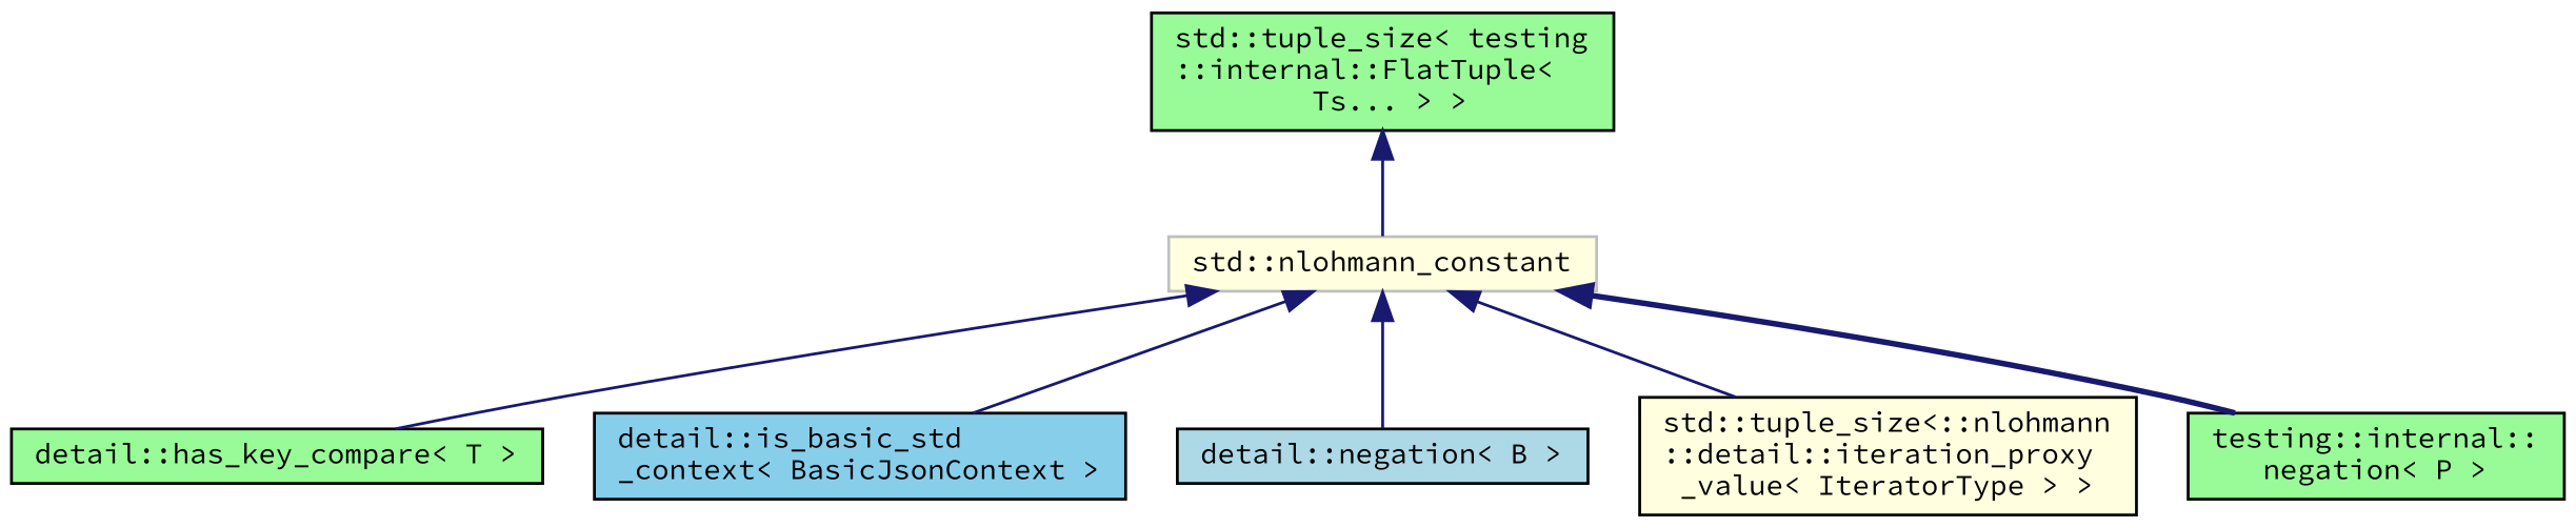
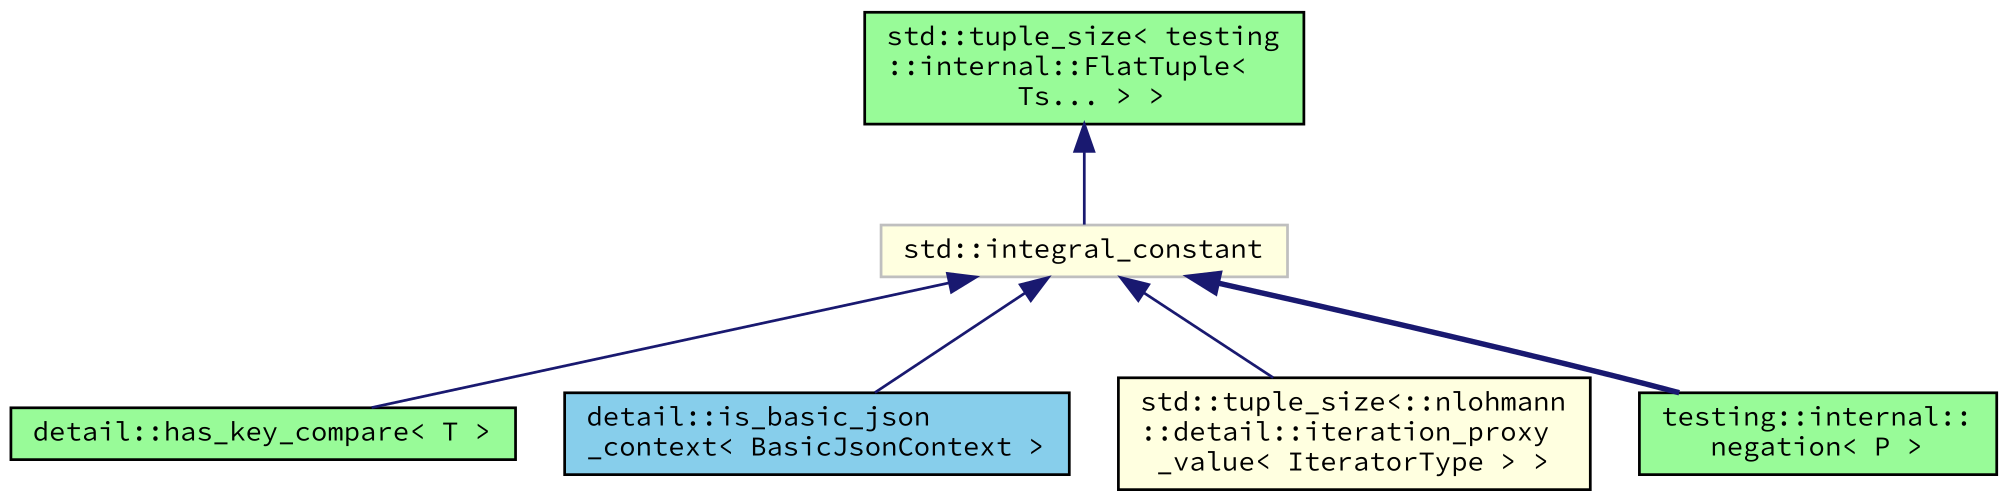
  digraph {
    fontname="Source Code Pro"
    rankdir=TB
    node [color=black fillcolor=palegreen fontname="Source Code Pro" fontsize=10 shape=record style=filled]
    edge [color=midnightblue dir=back fontname="Source Code Pro" fontsize=10 labelfontname=Helvetica labelfontsize=10 style=solid]
-   n1 [color=grey75 fillcolor=lightyellow height=0.2 label="std::nlohmann_constant" width=0.4]
+   n1 [color=grey75 fillcolor=lightyellow height=0.2 label="std::integral_constant" width=0.4]
    n2 [height=0.2 label="detail::has_key_compare\< T \>" width=0.4]
-   n3 [fillcolor=skyblue height=0.2 label="detail::is_basic_std\l_context\< BasicJsonContext \>" width=0.4]
-   n4 [fillcolor=lightblue height=0.2 label="detail::negation\< B \>" width=0.4]
+   n3 [fillcolor=skyblue height=0.2 label="detail::is_basic_json\l_context\< BasicJsonContext \>" width=0.4]
    n5 [fillcolor=lightyellow height=0.2 label="std::tuple_size\<::nlohmann\l::detail::iteration_proxy\l_value\< IteratorType \> \>" width=0.4]
    n6 [height=0.2 label="testing::internal::\lnegation\< P \>" width=0.4]
    n7 [height=0.2 label="std::tuple_size\< testing\l::internal::FlatTuple\<\l Ts... \> \>" width=0.4]
    n1 -> n2
    n1 -> n3
-   n1 -> n4
    n1 -> n5
    n1 -> n6 [style=bold]
    n7 -> n1
  }
